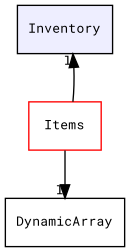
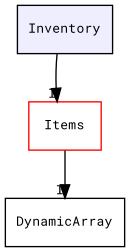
  digraph {
    compound=true
    fontname="Roboto Mono"
    node [fontname="Roboto Mono" fontsize=10 shape=box style=filled]
    edge [fontname="Roboto Mono" headlabel=1 labeldistance=1.5 labelfontname=Helvetica labelfontsize=10]
    n1 [fillcolor="#eeeeff" label=Inventory pencolor=black]
    n2 [color=red fillcolor=white label=Items]
    n3 [label=DynamicArray style=""]
-   n2 -> n1
+   n1 -> n2
    n2 -> n3
  }
